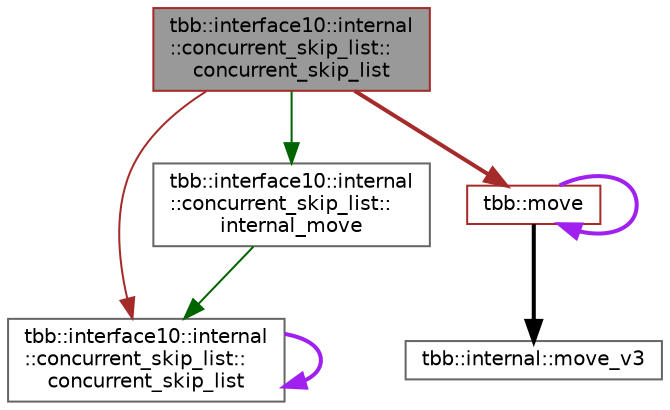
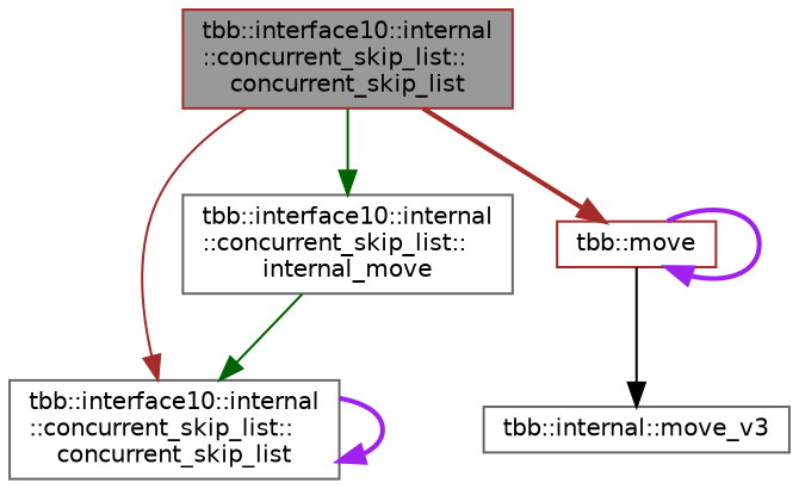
  digraph {
    rankdir=TB
    node [color=gray40 fillcolor=white fontname=Helvetica fontsize=10 shape=box style=filled]
    edge [color=brown fontname=Helvetica fontsize=10 labelfontname=Helvetica labelfontsize=10 style=solid]
    n1 [color=brown fillcolor=grey60 fontcolor=black height=0.2 label="tbb::interface10::internal\l::concurrent_skip_list::\lconcurrent_skip_list" width=0.4]
    n2 [height=0.2 label="tbb::interface10::internal\l::concurrent_skip_list::\lconcurrent_skip_list" width=0.4]
    n3 [height=0.2 label="tbb::interface10::internal\l::concurrent_skip_list::\linternal_move" width=0.4]
    n4 [color=brown height=0.2 label="tbb::move" width=0.4]
    n5 [height=0.2 label="tbb::internal::move_v3" width=0.4]
    n1 -> n2
    n1 -> n3 [color=darkgreen]
    n1 -> n4 [style=bold]
    n2 -> n2 [color=purple style=bold]
    n3 -> n2 [color=darkgreen]
    n4 -> n4 [color=purple style=bold]
-   n4 -> n5 [color=black style=bold]
+   n4 -> n5 [color=black]
  }
